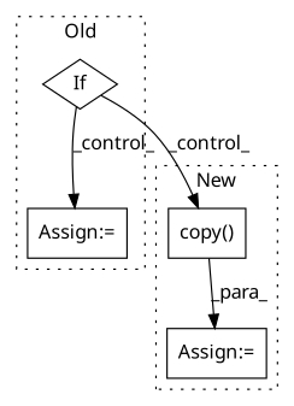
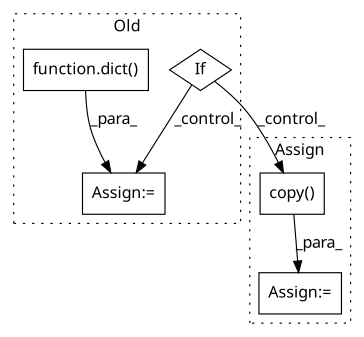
  digraph {
    fontname="Noto Sans"
    node [a=75 fontname="Noto Sans" l=3 shape=box]
    edge [fontname="Noto Sans"]
+   n1 [l=23 label="function.dict()" s=6798]
    n2 [a=96 label=If s=6709 shape=diamond]
    n3 [a=68 label="Assign:=" s=6795]
    n4 [l=19 label="copy()" s=6692]
    n5 [a=68 label="Assign:=" s=6689]
    subgraph cluster_1 {
      label=Old
      style=dotted
+     n1
      n2
      n3
    }
    subgraph cluster_2 {
-     label=New
+     label=Assign
      style=dotted
      n4
      n5
    }
+   n1 -> n3 [label=_para_]
    n2 -> n3 [label=_control_]
    n2 -> n4 [label=_control_]
    n4 -> n5 [label=_para_]
  }
